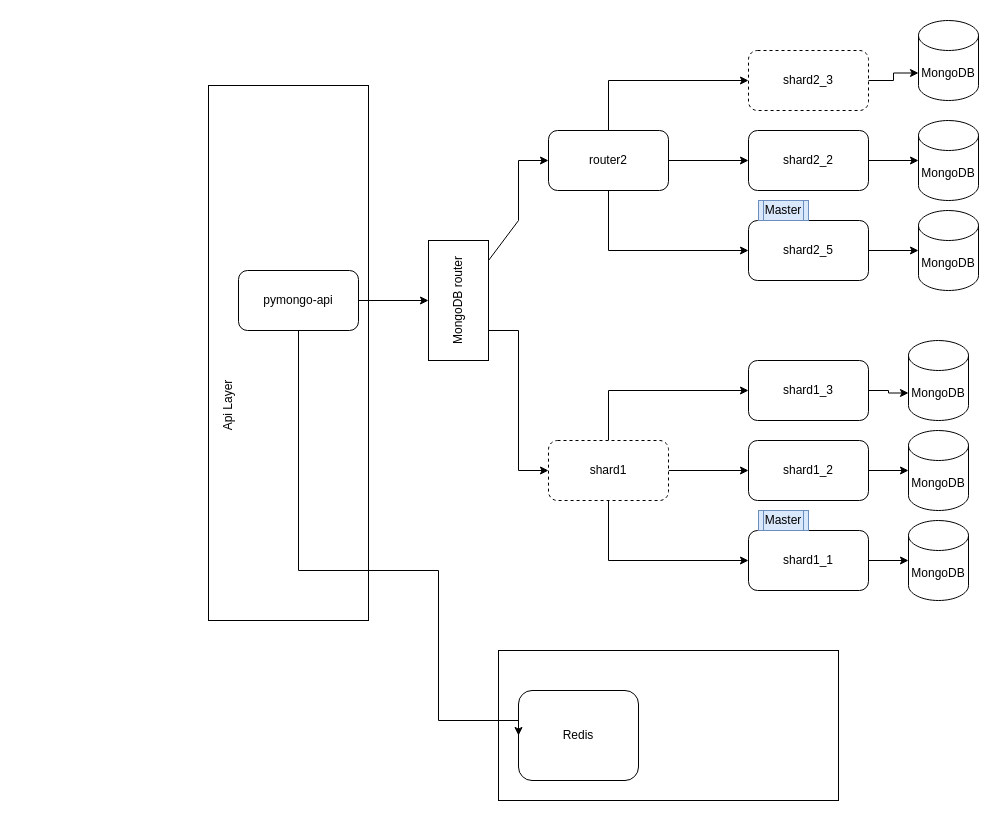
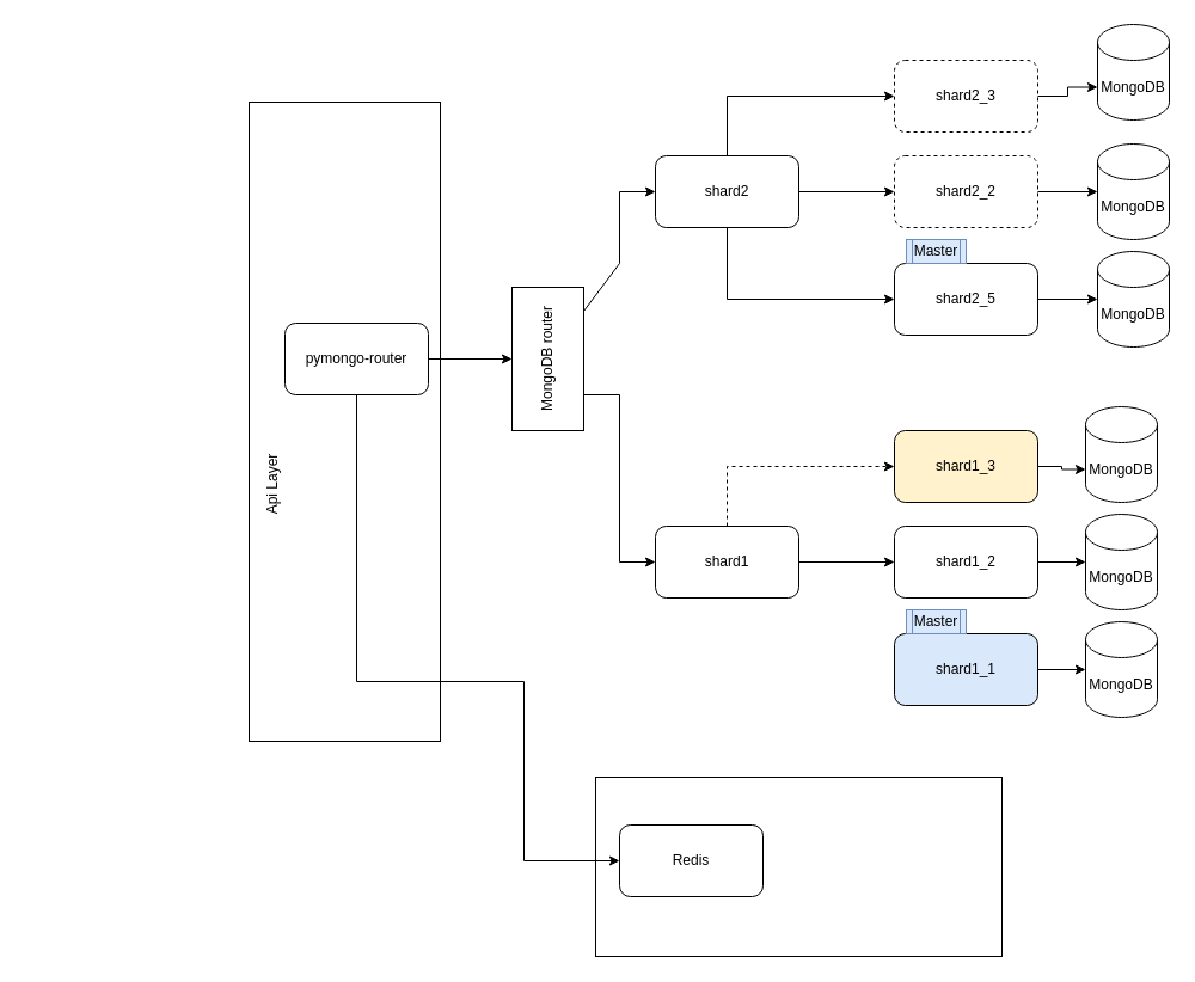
  <mxCell id="0" />
  <mxCell id="1" parent="0" />
  <mxCell id="2" value="" style="rounded=0;whiteSpace=wrap;html=1;rotation=-90;" vertex="1" parent="1"><mxGeometry x="20.5" y="272.5" width="535" height="160" as="geometry" /></mxCell>
  <mxCell id="3" value="MongoDB" style="shape=cylinder3;whiteSpace=wrap;html=1;boundedLbl=1;backgroundOutline=1;size=15;" parent="1" vertex="1"><mxGeometry x="918" y="210" width="60" height="80" as="geometry" /></mxCell>
  <mxCell id="4" style="edgeStyle=orthogonalEdgeStyle;rounded=0;orthogonalLoop=1;jettySize=auto;html=1;entryX=0.5;entryY=0;entryDx=0;entryDy=0;" parent="1" source="5" target="12" edge="1"><mxGeometry relative="1" as="geometry" /></mxCell>
- <mxCell id="5" value="pymongo-api" style="rounded=1;whiteSpace=wrap;html=1;" parent="1" vertex="1"><mxGeometry x="238" y="270" width="120" height="60" as="geometry" /></mxCell>
+ <mxCell id="5" value="pymongo-router" style="rounded=1;whiteSpace=wrap;html=1;" parent="1" vertex="1"><mxGeometry x="238" y="270" width="120" height="60" as="geometry" /></mxCell>
  <mxCell id="6" style="edgeStyle=orthogonalEdgeStyle;rounded=0;orthogonalLoop=1;jettySize=auto;html=1;" edge="1" parent="1" source="9" target="13"><mxGeometry relative="1" as="geometry" /></mxCell>
- <mxCell id="7" style="edgeStyle=orthogonalEdgeStyle;rounded=0;orthogonalLoop=1;jettySize=auto;html=1;entryX=0;entryY=0.5;entryDx=0;entryDy=0;" edge="1" parent="1" source="9" target="14"><mxGeometry relative="1" as="geometry"><Array as="points"><mxPoint x="608" y="390" /></Array></mxGeometry></mxCell>
- <mxCell id="8" style="edgeStyle=orthogonalEdgeStyle;rounded=0;orthogonalLoop=1;jettySize=auto;html=1;entryX=0;entryY=0.5;entryDx=0;entryDy=0;" edge="1" parent="1" source="9" target="16"><mxGeometry relative="1" as="geometry"><Array as="points"><mxPoint x="608" y="560" /></Array></mxGeometry></mxCell>
- <mxCell id="9" value="shard1" style="rounded=1;whiteSpace=wrap;html=1;dashed=1;" parent="1" vertex="1"><mxGeometry x="548" y="440" width="120" height="60" as="geometry" /></mxCell>
+ <mxCell id="7" style="edgeStyle=orthogonalEdgeStyle;rounded=0;orthogonalLoop=1;jettySize=auto;html=1;entryX=0;entryY=0.5;entryDx=0;entryDy=0;dashed=1;" edge="1" parent="1" source="9" target="14"><mxGeometry relative="1" as="geometry"><Array as="points"><mxPoint x="608" y="390" /></Array></mxGeometry></mxCell>
+ <mxCell id="9" value="shard1" style="rounded=1;whiteSpace=wrap;html=1;" parent="1" vertex="1"><mxGeometry x="548" y="440" width="120" height="60" as="geometry" /></mxCell>
  <mxCell id="10" style="edgeStyle=orthogonalEdgeStyle;rounded=0;orthogonalLoop=1;jettySize=auto;html=1;exitX=0.25;exitY=1;exitDx=0;exitDy=0;entryX=0;entryY=0.5;entryDx=0;entryDy=0;" parent="1" source="12" target="9" edge="1"><mxGeometry relative="1" as="geometry" /></mxCell>
  <mxCell id="11" style="edgeStyle=orthogonalEdgeStyle;rounded=0;orthogonalLoop=1;jettySize=auto;html=1;entryX=0;entryY=0.5;entryDx=0;entryDy=0;" edge="1" parent="1" source="12" target="21"><mxGeometry relative="1" as="geometry"><Array as="points"><mxPoint x="518" y="220" /><mxPoint x="518" y="160" /></Array></mxGeometry></mxCell>
  <mxCell id="12" value="MongoDB router" style="rounded=0;whiteSpace=wrap;html=1;rotation=-90;" parent="1" vertex="1"><mxGeometry x="398" y="270" width="120" height="60" as="geometry" /></mxCell>
  <mxCell id="13" value="shard1_2" style="rounded=1;whiteSpace=wrap;html=1;" vertex="1" parent="1"><mxGeometry x="748" y="440" width="120" height="60" as="geometry" /></mxCell>
- <mxCell id="14" value="shard1_3" style="rounded=1;whiteSpace=wrap;html=1;" vertex="1" parent="1"><mxGeometry x="748" y="360" width="120" height="60" as="geometry" /></mxCell>
+ <mxCell id="14" value="shard1_3" style="rounded=1;whiteSpace=wrap;html=1;fillColor=#fff2cc;" vertex="1" parent="1"><mxGeometry x="748" y="360" width="120" height="60" as="geometry" /></mxCell>
  <mxCell id="15" value="" style="group" vertex="1" connectable="0" parent="1"><mxGeometry x="748" y="510" width="120" height="80" as="geometry" /></mxCell>
- <mxCell id="16" value="shard1_1" style="rounded=1;whiteSpace=wrap;html=1;" vertex="1" parent="15"><mxGeometry y="20" width="120" height="60" as="geometry" /></mxCell>
+ <mxCell id="16" value="shard1_1" style="rounded=1;whiteSpace=wrap;html=1;fillColor=#dae8fc;" vertex="1" parent="15"><mxGeometry y="20" width="120" height="60" as="geometry" /></mxCell>
  <mxCell id="17" value="Master" style="shape=process;whiteSpace=wrap;html=1;backgroundOutline=1;fillColor=#dae8fc;strokeColor=#6c8ebf;" vertex="1" parent="15"><mxGeometry x="10" width="50" height="20" as="geometry" /></mxCell>
  <mxCell id="18" style="edgeStyle=orthogonalEdgeStyle;rounded=0;orthogonalLoop=1;jettySize=auto;html=1;" edge="1" parent="1" source="21" target="22"><mxGeometry relative="1" as="geometry" /></mxCell>
  <mxCell id="19" style="edgeStyle=orthogonalEdgeStyle;rounded=0;orthogonalLoop=1;jettySize=auto;html=1;entryX=0;entryY=0.5;entryDx=0;entryDy=0;" edge="1" parent="1" source="21" target="23"><mxGeometry relative="1" as="geometry"><Array as="points"><mxPoint x="608" y="80" /></Array></mxGeometry></mxCell>
  <mxCell id="20" style="edgeStyle=orthogonalEdgeStyle;rounded=0;orthogonalLoop=1;jettySize=auto;html=1;entryX=0;entryY=0.5;entryDx=0;entryDy=0;" edge="1" parent="1" source="21" target="25"><mxGeometry relative="1" as="geometry"><Array as="points"><mxPoint x="608" y="250" /></Array></mxGeometry></mxCell>
- <mxCell id="21" value="router2" style="rounded=1;whiteSpace=wrap;html=1;" vertex="1" parent="1"><mxGeometry x="548" y="130" width="120" height="60" as="geometry" /></mxCell>
- <mxCell id="22" value="shard2_2" style="rounded=1;whiteSpace=wrap;html=1;" vertex="1" parent="1"><mxGeometry x="748" y="130" width="120" height="60" as="geometry" /></mxCell>
+ <mxCell id="21" value="shard2" style="rounded=1;whiteSpace=wrap;html=1;" vertex="1" parent="1"><mxGeometry x="548" y="130" width="120" height="60" as="geometry" /></mxCell>
+ <mxCell id="22" value="shard2_2" style="rounded=1;whiteSpace=wrap;html=1;dashed=1;" vertex="1" parent="1"><mxGeometry x="748" y="130" width="120" height="60" as="geometry" /></mxCell>
  <mxCell id="23" value="shard2_3" style="rounded=1;whiteSpace=wrap;html=1;dashed=1;" vertex="1" parent="1"><mxGeometry x="748" y="50" width="120" height="60" as="geometry" /></mxCell>
  <mxCell id="24" value="" style="group" vertex="1" connectable="0" parent="1"><mxGeometry x="748" y="200" width="120" height="80" as="geometry" /></mxCell>
  <mxCell id="25" value="shard2_5" style="rounded=1;whiteSpace=wrap;html=1;" vertex="1" parent="24"><mxGeometry y="20" width="120" height="60" as="geometry" /></mxCell>
  <mxCell id="26" value="Master" style="shape=process;whiteSpace=wrap;html=1;backgroundOutline=1;fillColor=#dae8fc;strokeColor=#6c8ebf;" vertex="1" parent="24"><mxGeometry x="10" width="50" height="20" as="geometry" /></mxCell>
  <mxCell id="27" value="MongoDB" style="shape=cylinder3;whiteSpace=wrap;html=1;boundedLbl=1;backgroundOutline=1;size=15;" vertex="1" parent="1"><mxGeometry x="918" y="120" width="60" height="80" as="geometry" /></mxCell>
  <mxCell id="28" value="MongoDB" style="shape=cylinder3;whiteSpace=wrap;html=1;boundedLbl=1;backgroundOutline=1;size=15;" vertex="1" parent="1"><mxGeometry x="918" y="20" width="60" height="80" as="geometry" /></mxCell>
  <mxCell id="29" style="edgeStyle=orthogonalEdgeStyle;rounded=0;orthogonalLoop=1;jettySize=auto;html=1;entryX=0;entryY=0.5;entryDx=0;entryDy=0;entryPerimeter=0;" edge="1" parent="1" source="22" target="27"><mxGeometry relative="1" as="geometry" /></mxCell>
  <mxCell id="30" style="edgeStyle=orthogonalEdgeStyle;rounded=0;orthogonalLoop=1;jettySize=auto;html=1;entryX=0;entryY=0;entryDx=0;entryDy=52.5;entryPerimeter=0;" edge="1" parent="1" source="23" target="28"><mxGeometry relative="1" as="geometry" /></mxCell>
  <mxCell id="31" style="edgeStyle=orthogonalEdgeStyle;rounded=0;orthogonalLoop=1;jettySize=auto;html=1;entryX=0;entryY=0.5;entryDx=0;entryDy=0;entryPerimeter=0;" edge="1" parent="1" source="25" target="3"><mxGeometry relative="1" as="geometry" /></mxCell>
  <mxCell id="32" value="MongoDB" style="shape=cylinder3;whiteSpace=wrap;html=1;boundedLbl=1;backgroundOutline=1;size=15;" vertex="1" parent="1"><mxGeometry x="908" y="340" width="60" height="80" as="geometry" /></mxCell>
  <mxCell id="33" value="MongoDB" style="shape=cylinder3;whiteSpace=wrap;html=1;boundedLbl=1;backgroundOutline=1;size=15;" vertex="1" parent="1"><mxGeometry x="908" y="430" width="60" height="80" as="geometry" /></mxCell>
  <mxCell id="34" value="MongoDB" style="shape=cylinder3;whiteSpace=wrap;html=1;boundedLbl=1;backgroundOutline=1;size=15;" vertex="1" parent="1"><mxGeometry x="908" y="520" width="60" height="80" as="geometry" /></mxCell>
  <mxCell id="35" style="edgeStyle=orthogonalEdgeStyle;rounded=0;orthogonalLoop=1;jettySize=auto;html=1;entryX=0;entryY=0;entryDx=0;entryDy=52.5;entryPerimeter=0;" edge="1" parent="1" source="14" target="32"><mxGeometry relative="1" as="geometry" /></mxCell>
  <mxCell id="36" style="edgeStyle=orthogonalEdgeStyle;rounded=0;orthogonalLoop=1;jettySize=auto;html=1;entryX=0;entryY=0.5;entryDx=0;entryDy=0;entryPerimeter=0;" edge="1" parent="1" source="13" target="33"><mxGeometry relative="1" as="geometry" /></mxCell>
  <mxCell id="37" style="edgeStyle=orthogonalEdgeStyle;rounded=0;orthogonalLoop=1;jettySize=auto;html=1;entryX=0;entryY=0.5;entryDx=0;entryDy=0;entryPerimeter=0;" edge="1" parent="1" source="16" target="34"><mxGeometry relative="1" as="geometry" /></mxCell>
  <mxCell id="38" value="Api Layer" style="text;html=1;align=center;verticalAlign=middle;whiteSpace=wrap;rounded=0;rotation=-90;" vertex="1" parent="1"><mxGeometry x="198" y="390" width="60" height="30" as="geometry" /></mxCell>
  <mxCell id="39" value="" style="rounded=0;whiteSpace=wrap;html=1;" vertex="1" parent="1"><mxGeometry x="498" y="650" width="340" height="150" as="geometry" /></mxCell>
- <mxCell id="40" value="Redis" style="rounded=1;whiteSpace=wrap;html=1;" vertex="1" parent="1"><mxGeometry x="518" y="690" width="120" height="90" as="geometry" /></mxCell>
+ <mxCell id="40" value="Redis" style="rounded=1;whiteSpace=wrap;html=1;" vertex="1" parent="1"><mxGeometry x="518" y="690" width="120" height="60" as="geometry" /></mxCell>
  <mxCell id="41" style="edgeStyle=orthogonalEdgeStyle;rounded=0;orthogonalLoop=1;jettySize=auto;html=1;entryX=0;entryY=0.5;entryDx=0;entryDy=0;" edge="1" parent="1" source="5" target="40"><mxGeometry relative="1" as="geometry"><Array as="points"><mxPoint x="298" y="570" /><mxPoint x="438" y="570" /><mxPoint x="438" y="720" /></Array></mxGeometry></mxCell>
